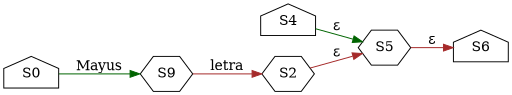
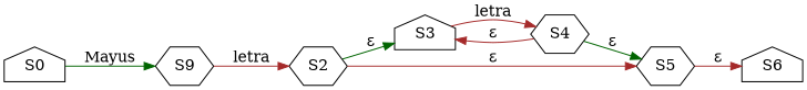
  digraph {
    forcelabels=true
    rankdir=LR
    node [shape=hexagon]
    edge [color=brown]
    n1 [label=S9]
    S0 [shape=house]
    S2
+   S3 [shape=house]
    S5
-   S4 [shape=house]
+   S4
    S6 [shape=house]
    n1 -> S2 [label=letra]
    S0 -> n1 [color=darkgreen label=Mayus]
+   S2 -> S3 [color=darkgreen label="ε"]
    S2 -> S5 [label="ε"]
+   S3 -> S4 [label=letra]
    S5 -> S6 [label="ε"]
+   S4 -> S3 [label="ε"]
    S4 -> S5 [color=darkgreen label="ε"]
  }
